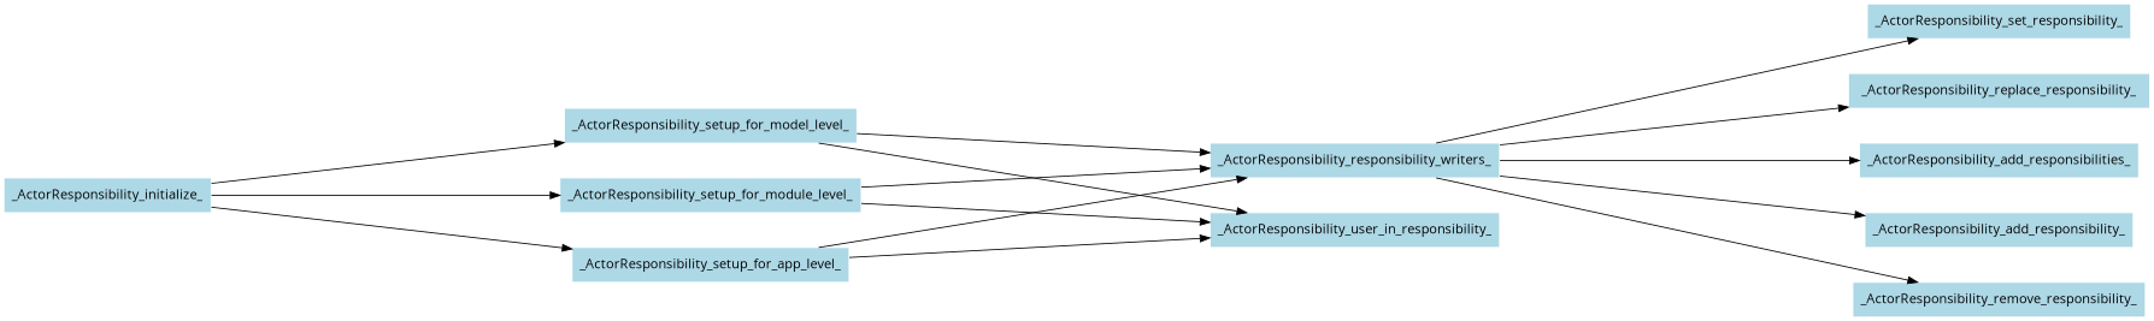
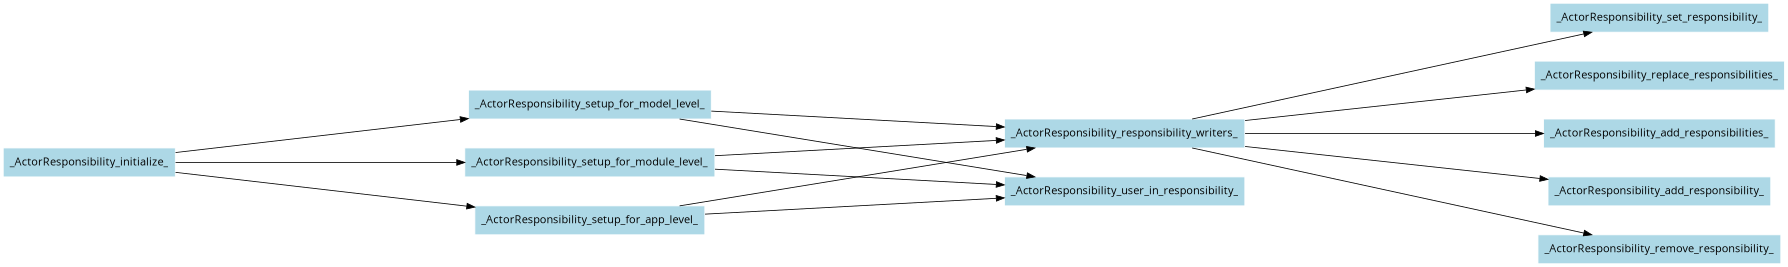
  digraph {
    fontname="Open Sans"
    nodesep=0.5
    rankdir=LR
    ranksep=5
    node [color=white fillcolor=lightblue fontname="Open Sans" shape=box style=filled]
    edge [fontname="Open Sans"]
    _ActorResponsibility_initialize_
    _ActorResponsibility_setup_for_model_level_
    _ActorResponsibility_setup_for_module_level_
    _ActorResponsibility_setup_for_app_level_
    _ActorResponsibility_responsibility_writers_
    _ActorResponsibility_user_in_responsibility_
    _ActorResponsibility_set_responsibility_
-   _ActorResponsibility_replace_responsibilities_ [label=_ActorResponsibility_replace_responsibility_]
+   _ActorResponsibility_replace_responsibilities_
    _ActorResponsibility_add_responsibilities_
    _ActorResponsibility_add_responsibility_
    _ActorResponsibility_remove_responsibility_
    _ActorResponsibility_initialize_ -> _ActorResponsibility_setup_for_model_level_
    _ActorResponsibility_initialize_ -> _ActorResponsibility_setup_for_module_level_
    _ActorResponsibility_initialize_ -> _ActorResponsibility_setup_for_app_level_
    _ActorResponsibility_setup_for_model_level_ -> _ActorResponsibility_responsibility_writers_
    _ActorResponsibility_setup_for_model_level_ -> _ActorResponsibility_user_in_responsibility_
    _ActorResponsibility_setup_for_module_level_ -> _ActorResponsibility_responsibility_writers_
    _ActorResponsibility_setup_for_module_level_ -> _ActorResponsibility_user_in_responsibility_
    _ActorResponsibility_setup_for_app_level_ -> _ActorResponsibility_responsibility_writers_
    _ActorResponsibility_setup_for_app_level_ -> _ActorResponsibility_user_in_responsibility_
    _ActorResponsibility_responsibility_writers_ -> _ActorResponsibility_set_responsibility_
    _ActorResponsibility_responsibility_writers_ -> _ActorResponsibility_replace_responsibilities_
    _ActorResponsibility_responsibility_writers_ -> _ActorResponsibility_add_responsibilities_
    _ActorResponsibility_responsibility_writers_ -> _ActorResponsibility_add_responsibility_
    _ActorResponsibility_responsibility_writers_ -> _ActorResponsibility_remove_responsibility_
  }
